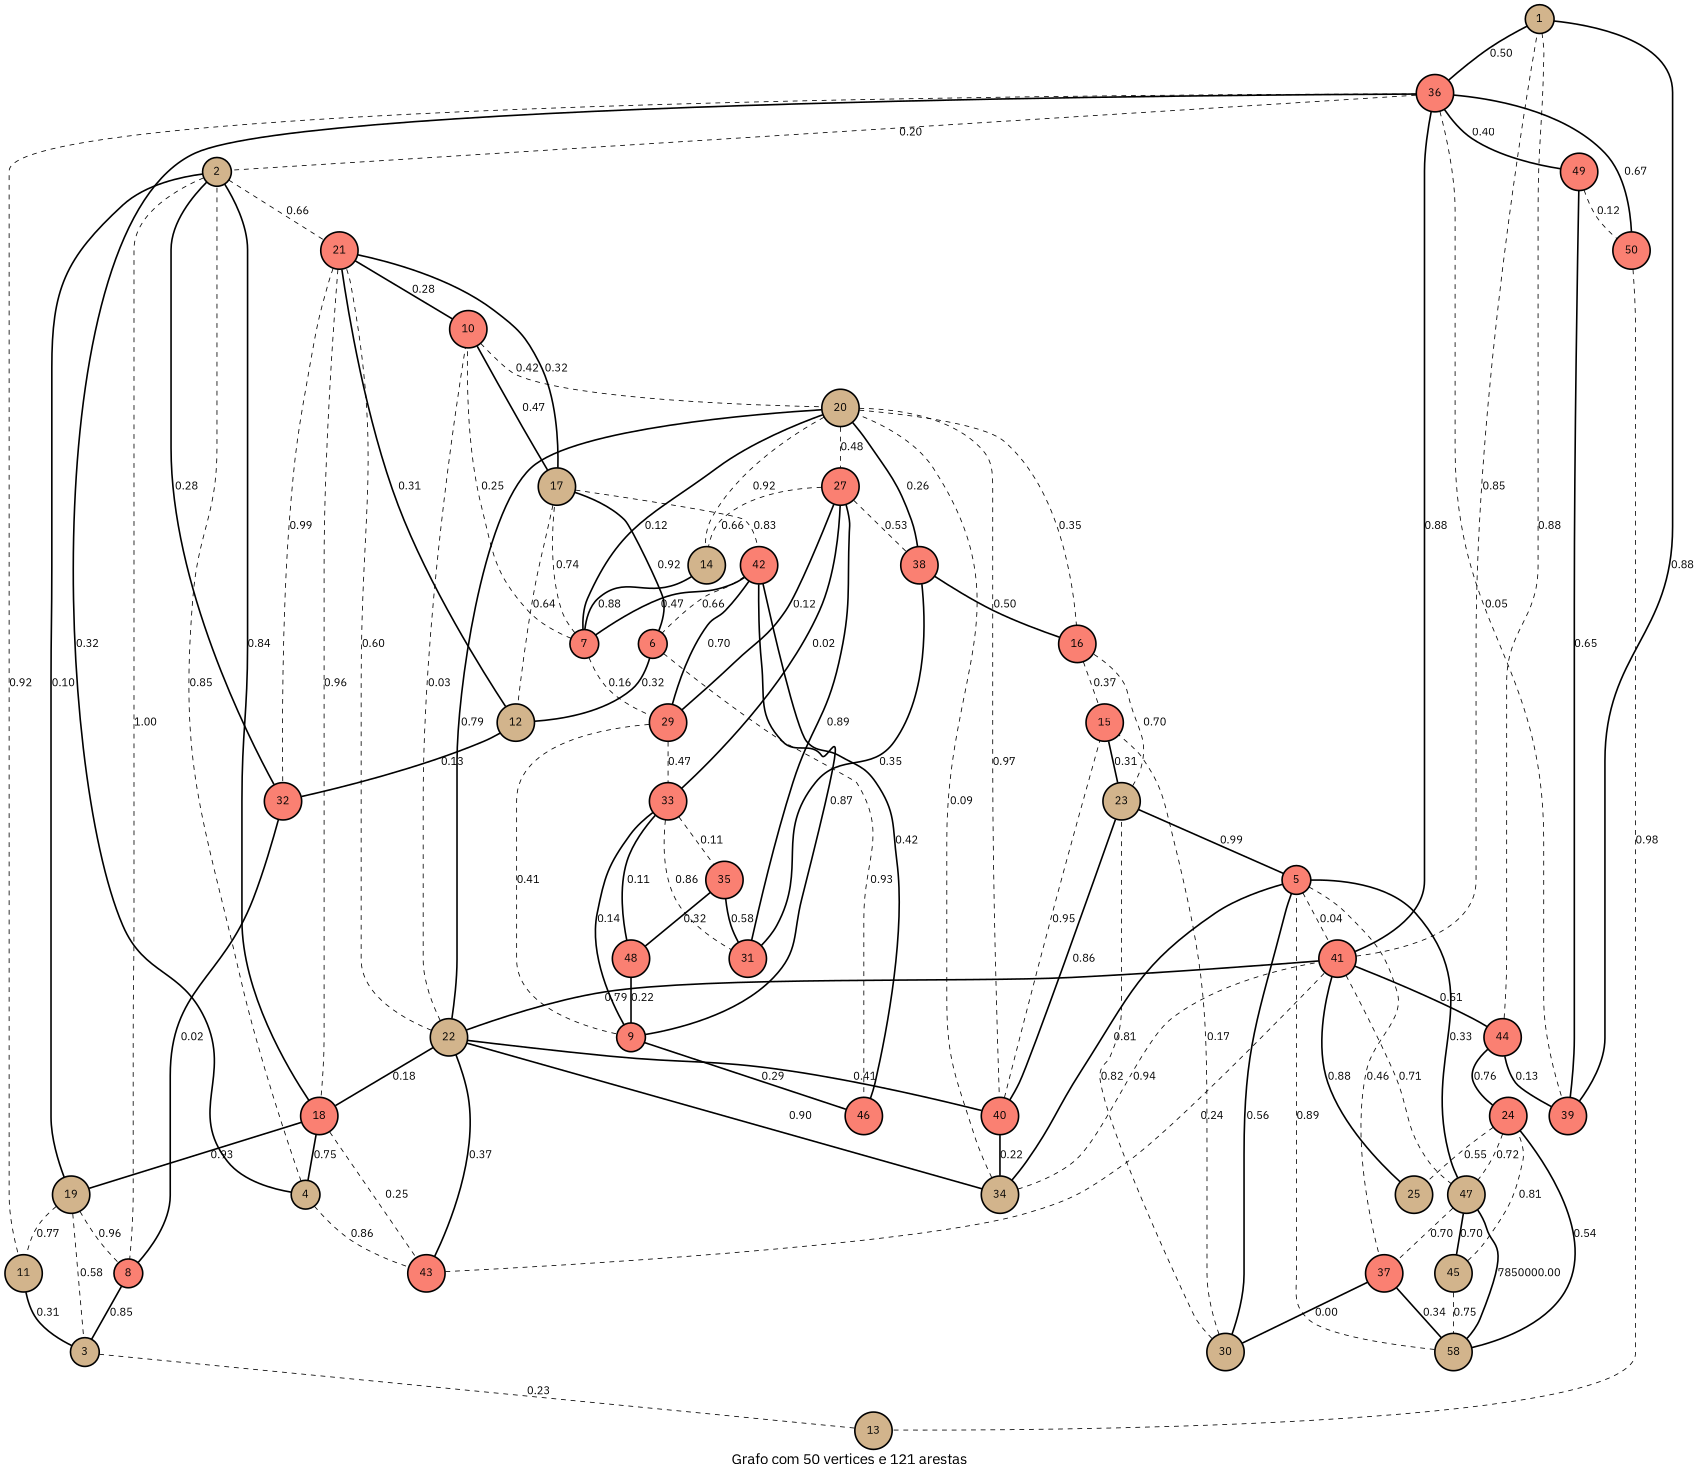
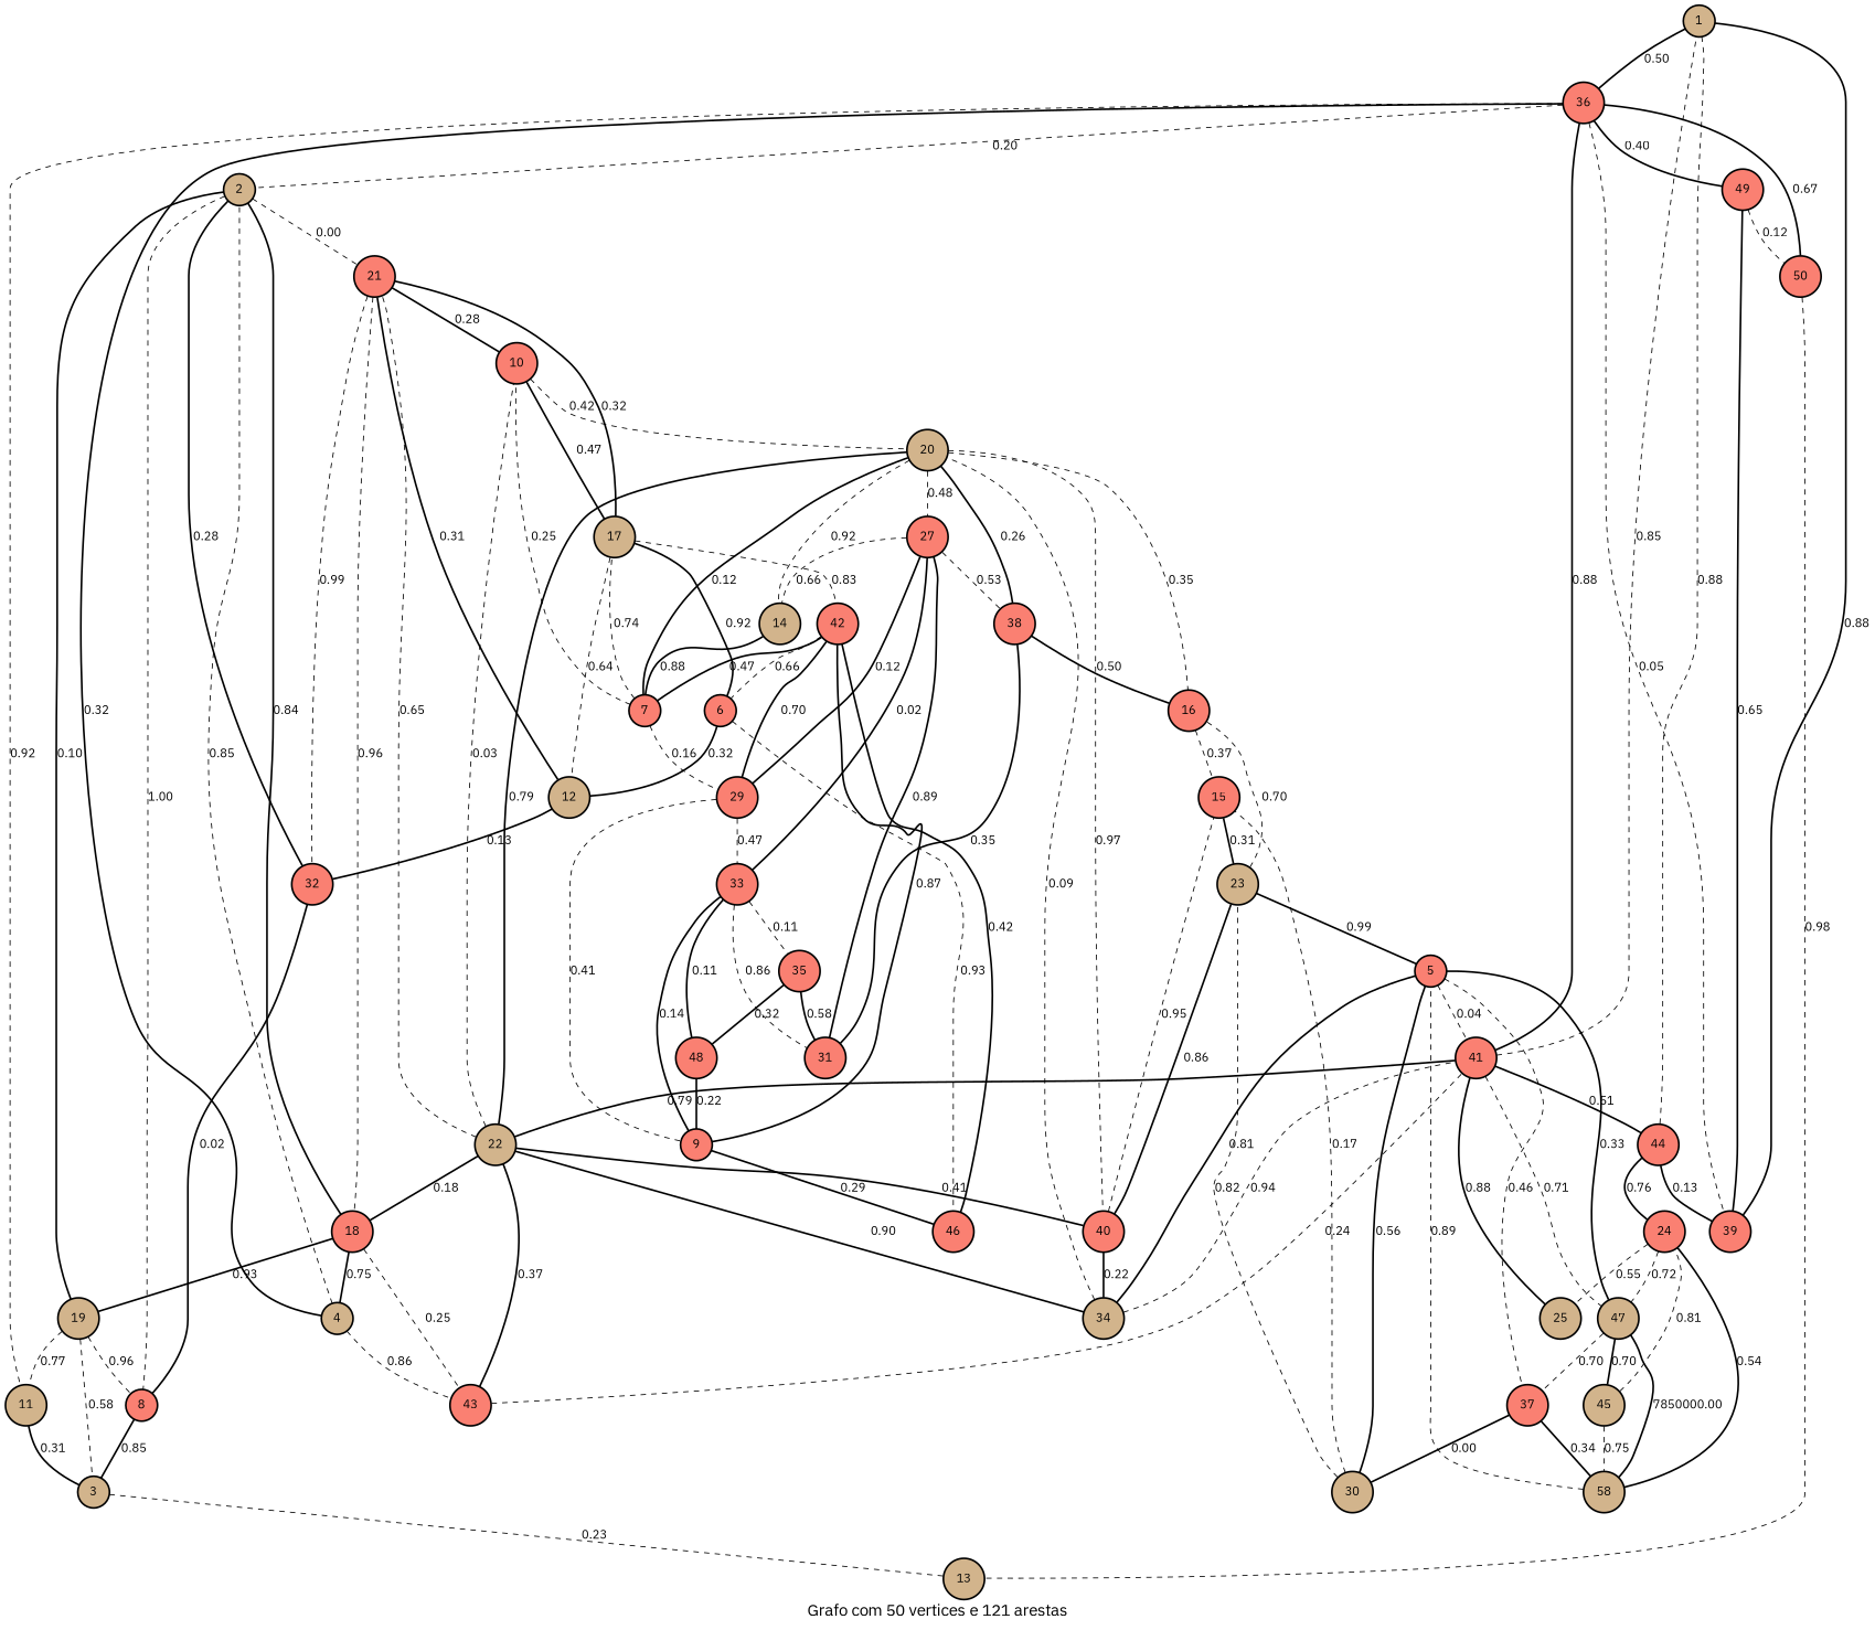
  graph {
    fontname="IBM Plex Sans"
    fontsize=18
    label="Grafo com 50 vertices e 121 arestas"
    node [color=BLACK fillcolor=salmon fontname="IBM Plex Sans" shape=circle style="bold,filled"]
    edge [color=BLACK fontname="IBM Plex Sans" labelfontsize=3 style=bold]
    1 [fillcolor=tan height=0.25 width=0.25]
    36 [height=0.25 width=0.25]
    44 [height=0.25 width=0.25]
    2 [fillcolor=tan height=0.25 width=0.25]
    4 [fillcolor=tan height=0.25 width=0.25]
    11 [fillcolor=tan height=0.25 width=0.25]
    50 [height=0.25 width=0.25]
    39 [height=0.25 width=0.25]
    49 [height=0.25 width=0.25]
    24 [height=0.25 width=0.25]
    8 [height=0.25 width=0.25]
    21 [height=0.25 width=0.25]
    32 [height=0.25 width=0.25]
    3 [fillcolor=tan height=0.25 width=0.25]
    12 [fillcolor=tan height=0.25 width=0.25]
    10 [height=0.25 width=0.25]
    17 [fillcolor=tan height=0.25 width=0.25]
    18 [height=0.25 width=0.25]
    13 [fillcolor=tan height=0.25 width=0.25]
    43 [height=0.25 width=0.25]
    41 [height=0.25 width=0.25]
    5 [height=0.25 width=0.25]
    34 [fillcolor=tan height=0.25 width=0.25]
    37 [height=0.25 width=0.25]
    47 [fillcolor=tan height=0.25 width=0.25]
    20 [fillcolor=tan height=0.25 width=0.25]
    n27 [fillcolor=tan height=0.25 label=58 width=0.25]
    30 [fillcolor=tan height=0.25 width=0.25]
    22 [fillcolor=tan height=0.25 width=0.25]
    25 [fillcolor=tan height=0.25 width=0.25]
    45 [fillcolor=tan height=0.25 width=0.25]
    6 [height=0.25 width=0.25]
    46 [height=0.25 width=0.25]
    7 [height=0.25 width=0.25]
    29 [height=0.25 width=0.25]
    42 [height=0.25 width=0.25]
    9 [height=0.25 width=0.25]
    33 [height=0.25 width=0.25]
    14 [fillcolor=tan height=0.25 width=0.25]
    16 [height=0.25 width=0.25]
    27 [height=0.25 width=0.25]
    38 [height=0.25 width=0.25]
    40 [height=0.25 width=0.25]
    15 [height=0.25 width=0.25]
    23 [fillcolor=tan height=0.25 width=0.25]
    19 [fillcolor=tan height=0.25 width=0.25]
    31 [height=0.25 width=0.25]
    35 [height=0.25 width=0.25]
    48 [height=0.25 width=0.25]
    1 -- 36 [label=0.50]
    1 -- 44 [label=0.88 style=dashed]
    36 -- 2 [label=0.20 style=dashed]
    36 -- 4 [label=0.32]
    36 -- 11 [label=0.92 style=dashed]
    36 -- 50 [label=0.67]
    36 -- 39 [label=0.05 style=dashed]
    36 -- 49 [label=0.40]
    44 -- 39 [label=0.13]
    44 -- 24 [label=0.76]
    2 -- 8 [label=1.00 style=dashed]
-   2 -- 21 [label=0.66 style=dashed]
+   2 -- 21 [label=0.00 style=dashed]
    2 -- 32 [label=0.28]
    4 -- 2 [label=0.85 style=dashed]
    4 -- 43 [label=0.86 style=dashed]
    11 -- 3 [label=0.31]
    50 -- 13 [label=0.98 style=dashed]
    39 -- 1 [label=0.88]
    49 -- 50 [label=0.12 style=dashed]
    49 -- 39 [label=0.65]
    24 -- 47 [label=0.72 style=dashed]
    24 -- 25 [label=0.55 style=dashed]
    8 -- 3 [label=0.85]
    21 -- 32 [label=0.99 style=dashed]
    21 -- 12 [label=0.31]
    21 -- 10 [label=0.28]
    21 -- 17 [label=0.32]
    21 -- 18 [label=0.96 style=dashed]
    32 -- 8 [label=0.02]
    3 -- 13 [label=0.23 style=dashed]
    12 -- 32 [label=0.13]
    10 -- 17 [label=0.47]
    10 -- 20 [label=0.42 style=dashed]
    17 -- 12 [label=0.64 style=dashed]
    17 -- 6 [label=0.92]
    17 -- 42 [label=0.83 style=dashed]
    18 -- 2 [label=0.84]
    18 -- 4 [label=0.75]
    18 -- 43 [label=0.25 style=dashed]
    18 -- 19 [label=0.93]
    43 -- 41 [label=0.24 style=dashed]
    41 -- 1 [label=0.85 style=dashed]
    41 -- 36 [label=0.88]
    41 -- 44 [label=0.51]
    41 -- 47 [label=0.71 style=dashed]
    41 -- 22 [label=0.79]
    41 -- 25 [label=0.88]
    5 -- 41 [label=0.04 style=dashed]
    5 -- 34 [label=0.81]
    5 -- 37 [label=0.46 style=dashed]
    5 -- 47 [label=0.33]
    34 -- 41 [label=0.94 style=dashed]
    34 -- 20 [label=0.09 style=dashed]
    37 -- n27 [label=0.34]
    37 -- 30 [label=0.00]
    47 -- 37 [label=0.70 style=dashed]
    47 -- 45 [label=0.70]
    20 -- 7 [label=0.12]
    20 -- 14 [label=0.92 style=dashed]
    20 -- 16 [label=0.35 style=dashed]
    20 -- 27 [label=0.48 style=dashed]
    20 -- 38 [label=0.26]
    20 -- 40 [label=0.97 style=dashed]
    n27 -- 24 [label=0.54]
    n27 -- 5 [label=0.89 style=dashed]
    n27 -- 47 [label=7850000.00]
    30 -- 5 [label=0.56]
    30 -- 15 [label=0.17 style=dashed]
    30 -- 23 [label=0.82 style=dashed]
-   22 -- 21 [label=0.60 style=dashed]
+   22 -- 21 [label=0.65 style=dashed]
    22 -- 10 [label=0.03 style=dashed]
    22 -- 18 [label=0.18]
    22 -- 43 [label=0.37]
    22 -- 34 [label=0.90]
    22 -- 20 [label=0.79]
    22 -- 40 [label=0.41]
    45 -- 24 [label=0.81 style=dashed]
    45 -- n27 [label=0.75 style=dashed]
    6 -- 12 [label=0.32]
    6 -- 46 [label=0.93 style=dashed]
    7 -- 10 [label=0.25 style=dashed]
    7 -- 17 [label=0.74 style=dashed]
    7 -- 29 [label=0.16 style=dashed]
    29 -- 42 [label=0.70]
    29 -- 9 [label=0.41 style=dashed]
    29 -- 33 [label=0.47 style=dashed]
    42 -- 6 [label=0.66 style=dashed]
    42 -- 46 [label=0.42]
    42 -- 7 [label=0.47]
    9 -- 46 [label=0.29]
    9 -- 42 [label=0.87]
    33 -- 9 [label=0.14]
    33 -- 31 [label=0.86 style=dashed]
    33 -- 35 [label=0.11 style=dashed]
    33 -- 48 [label=0.11]
    14 -- 7 [label=0.88]
    16 -- 15 [label=0.37 style=dashed]
    27 -- 29 [label=0.12]
    27 -- 33 [label=0.02]
    27 -- 14 [label=0.66 style=dashed]
    27 -- 38 [label=0.53 style=dashed]
    27 -- 31 [label=0.89]
    38 -- 16 [label=0.50]
    38 -- 31 [label=0.35]
    40 -- 34 [label=0.22]
    40 -- 15 [label=0.95 style=dashed]
    40 -- 23 [label=0.86]
    15 -- 23 [label=0.31]
    23 -- 5 [label=0.99]
    23 -- 16 [label=0.70 style=dashed]
    19 -- 2 [label=0.10]
    19 -- 11 [label=0.77 style=dashed]
    19 -- 8 [label=0.96 style=dashed]
    19 -- 3 [label=0.58 style=dashed]
    35 -- 31 [label=0.58]
    35 -- 48 [label=0.32]
    48 -- 9 [label=0.22]
  }
